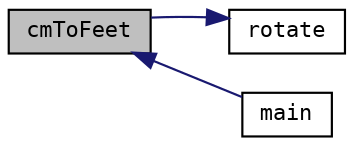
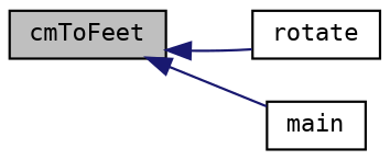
  digraph {
    fontname="DejaVu Sans Mono"
    rankdir=LR
    node [color=black fillcolor=white fontname="DejaVu Sans Mono" fontsize=10 shape=record style=filled]
    edge [color=midnightblue dir=back fontname="DejaVu Sans Mono" fontsize=10 labelfontname=Helvetica labelfontsize=10 style=solid]
    n1 [fillcolor=grey75 fontcolor=black height=0.2 label=cmToFeet width=0.4]
    n2 [height=0.2 label=rotate width=0.4]
    n3 [height=0.2 label=main width=0.4]
-   n2 -> n1
+   n1 -> n2
    n1 -> n3
  }
